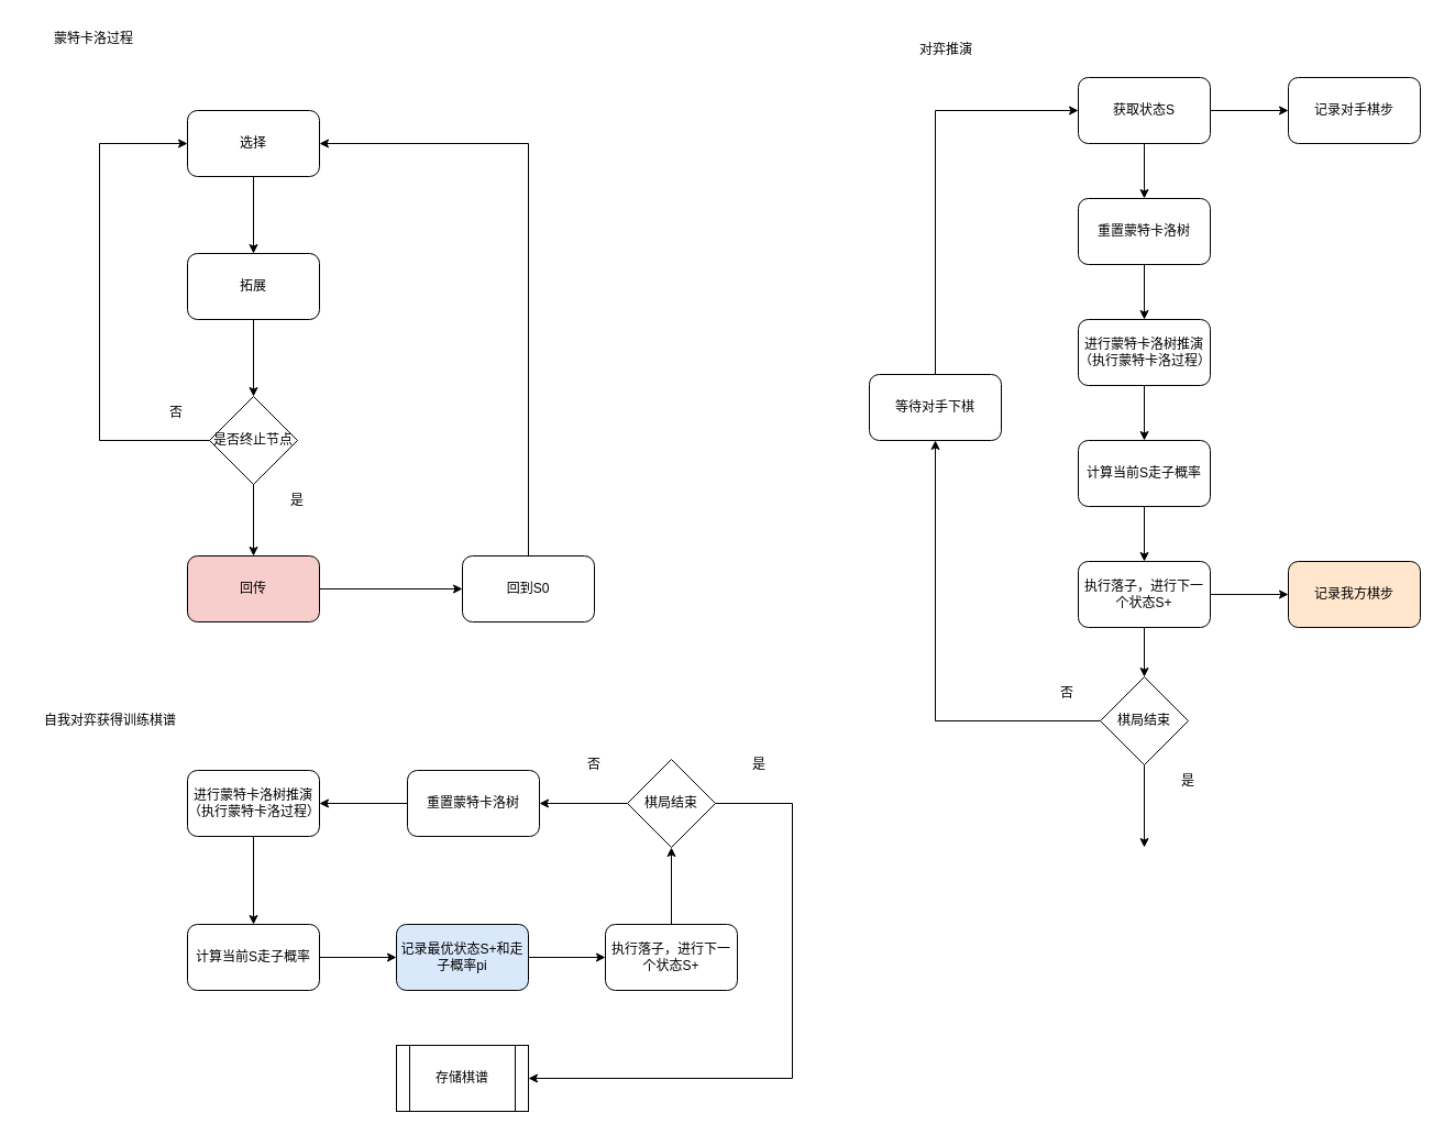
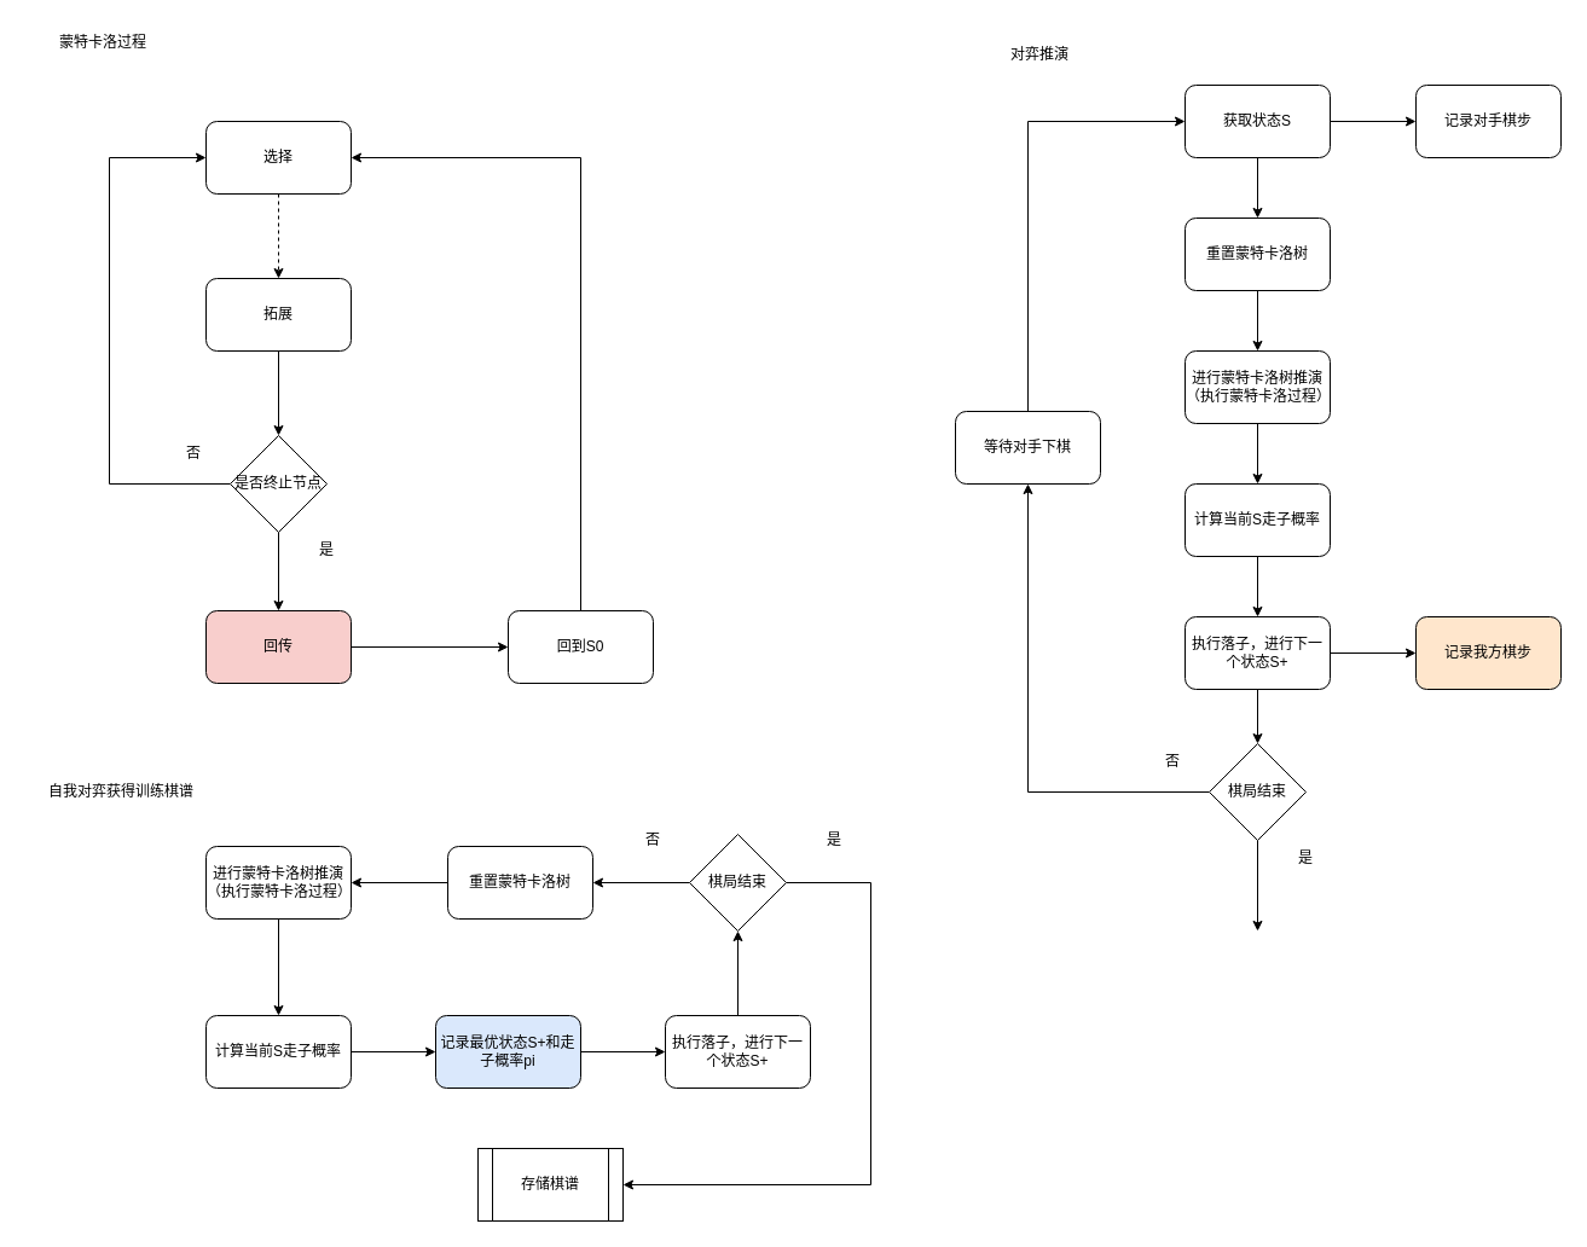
  <mxCell id="0" />
  <mxCell id="1" parent="0" />
- <mxCell id="2" style="edgeStyle=orthogonalEdgeStyle;rounded=0;orthogonalLoop=1;jettySize=auto;html=1;exitX=0.5;exitY=1;exitDx=0;exitDy=0;" edge="1" parent="1" source="3" target="6"><mxGeometry relative="1" as="geometry" /></mxCell>
+ <mxCell id="2" style="edgeStyle=orthogonalEdgeStyle;rounded=0;orthogonalLoop=1;jettySize=auto;html=1;exitX=0.5;exitY=1;exitDx=0;exitDy=0;dashed=1;" edge="1" parent="1" source="3" target="6"><mxGeometry relative="1" as="geometry" /></mxCell>
  <mxCell id="3" value="选择" style="rounded=1;whiteSpace=wrap;html=1;" vertex="1" parent="1"><mxGeometry x="170" y="100" width="120" height="60" as="geometry" /></mxCell>
  <mxCell id="4" value="蒙特卡洛过程" style="text;html=1;strokeColor=none;fillColor=none;align=center;verticalAlign=middle;whiteSpace=wrap;rounded=0;" vertex="1" parent="1"><mxGeometry x="20" y="20" width="130" height="30" as="geometry" /></mxCell>
  <mxCell id="5" style="edgeStyle=orthogonalEdgeStyle;rounded=0;orthogonalLoop=1;jettySize=auto;html=1;exitX=0.5;exitY=1;exitDx=0;exitDy=0;" edge="1" parent="1" source="6" target="9"><mxGeometry relative="1" as="geometry" /></mxCell>
  <mxCell id="6" value="拓展" style="rounded=1;whiteSpace=wrap;html=1;" vertex="1" parent="1"><mxGeometry x="170" y="230" width="120" height="60" as="geometry" /></mxCell>
  <mxCell id="7" style="edgeStyle=orthogonalEdgeStyle;rounded=0;orthogonalLoop=1;jettySize=auto;html=1;exitX=0;exitY=0.5;exitDx=0;exitDy=0;entryX=0;entryY=0.5;entryDx=0;entryDy=0;" edge="1" parent="1" source="9" target="3"><mxGeometry relative="1" as="geometry"><Array as="points"><mxPoint x="90" y="400" /><mxPoint x="90" y="130" /></Array></mxGeometry></mxCell>
  <mxCell id="8" style="edgeStyle=orthogonalEdgeStyle;rounded=0;orthogonalLoop=1;jettySize=auto;html=1;exitX=0.5;exitY=1;exitDx=0;exitDy=0;" edge="1" parent="1" source="9" target="11"><mxGeometry relative="1" as="geometry" /></mxCell>
  <mxCell id="9" value="是否终止节点" style="rhombus;whiteSpace=wrap;html=1;" vertex="1" parent="1"><mxGeometry x="190" y="360" width="80" height="80" as="geometry" /></mxCell>
  <mxCell id="10" style="edgeStyle=orthogonalEdgeStyle;rounded=0;orthogonalLoop=1;jettySize=auto;html=1;exitX=1;exitY=0.5;exitDx=0;exitDy=0;" edge="1" parent="1" source="11" target="13"><mxGeometry relative="1" as="geometry" /></mxCell>
  <mxCell id="11" value="回传" style="rounded=1;whiteSpace=wrap;html=1;fillColor=#f8cecc;" vertex="1" parent="1"><mxGeometry x="170" y="505" width="120" height="60" as="geometry" /></mxCell>
  <mxCell id="12" style="edgeStyle=orthogonalEdgeStyle;rounded=0;orthogonalLoop=1;jettySize=auto;html=1;exitX=0.5;exitY=0;exitDx=0;exitDy=0;entryX=1;entryY=0.5;entryDx=0;entryDy=0;" edge="1" parent="1" source="13" target="3"><mxGeometry relative="1" as="geometry" /></mxCell>
  <mxCell id="13" value="回到S0" style="rounded=1;whiteSpace=wrap;html=1;" vertex="1" parent="1"><mxGeometry x="420" y="505" width="120" height="60" as="geometry" /></mxCell>
  <mxCell id="14" value="自我对弈获得训练棋谱" style="text;html=1;strokeColor=none;fillColor=none;align=center;verticalAlign=middle;whiteSpace=wrap;rounded=0;" vertex="1" parent="1"><mxGeometry x="20" y="640" width="160" height="30" as="geometry" /></mxCell>
  <mxCell id="15" style="edgeStyle=orthogonalEdgeStyle;rounded=0;orthogonalLoop=1;jettySize=auto;html=1;exitX=0.5;exitY=1;exitDx=0;exitDy=0;" edge="1" parent="1" source="16" target="18"><mxGeometry relative="1" as="geometry" /></mxCell>
  <mxCell id="16" value="进行蒙特卡洛树推演&lt;br&gt;（执行蒙特卡洛过程）" style="rounded=1;whiteSpace=wrap;html=1;" vertex="1" parent="1"><mxGeometry x="170" y="700" width="120" height="60" as="geometry" /></mxCell>
  <mxCell id="17" style="edgeStyle=orthogonalEdgeStyle;rounded=0;orthogonalLoop=1;jettySize=auto;html=1;exitX=1;exitY=0.5;exitDx=0;exitDy=0;" edge="1" parent="1" source="18" target="20"><mxGeometry relative="1" as="geometry" /></mxCell>
  <mxCell id="18" value="计算当前S走子概率" style="rounded=1;whiteSpace=wrap;html=1;" vertex="1" parent="1"><mxGeometry x="170" y="840" width="120" height="60" as="geometry" /></mxCell>
  <mxCell id="19" style="edgeStyle=orthogonalEdgeStyle;rounded=0;orthogonalLoop=1;jettySize=auto;html=1;exitX=1;exitY=0.5;exitDx=0;exitDy=0;" edge="1" parent="1" source="20" target="22"><mxGeometry relative="1" as="geometry" /></mxCell>
  <mxCell id="20" value="记录最优状态S+和走子概率pi" style="rounded=1;whiteSpace=wrap;html=1;fillColor=#dae8fc;" vertex="1" parent="1"><mxGeometry x="360" y="840" width="120" height="60" as="geometry" /></mxCell>
  <mxCell id="21" style="edgeStyle=orthogonalEdgeStyle;rounded=0;orthogonalLoop=1;jettySize=auto;html=1;exitX=0.5;exitY=0;exitDx=0;exitDy=0;entryX=0.5;entryY=1;entryDx=0;entryDy=0;" edge="1" parent="1" source="22" target="25"><mxGeometry relative="1" as="geometry" /></mxCell>
  <mxCell id="22" value="执行落子，进行下一个状态S+" style="rounded=1;whiteSpace=wrap;html=1;" vertex="1" parent="1"><mxGeometry x="550" y="840" width="120" height="60" as="geometry" /></mxCell>
  <mxCell id="23" style="edgeStyle=orthogonalEdgeStyle;rounded=0;orthogonalLoop=1;jettySize=auto;html=1;exitX=0;exitY=0.5;exitDx=0;exitDy=0;" edge="1" parent="1" source="25" target="29"><mxGeometry relative="1" as="geometry" /></mxCell>
  <mxCell id="24" style="edgeStyle=orthogonalEdgeStyle;rounded=0;orthogonalLoop=1;jettySize=auto;html=1;exitX=1;exitY=0.5;exitDx=0;exitDy=0;entryX=1;entryY=0.5;entryDx=0;entryDy=0;" edge="1" parent="1" source="25" target="31"><mxGeometry relative="1" as="geometry"><Array as="points"><mxPoint x="720" y="730" /><mxPoint x="720" y="980" /></Array></mxGeometry></mxCell>
  <mxCell id="25" value="棋局结束" style="rhombus;whiteSpace=wrap;html=1;" vertex="1" parent="1"><mxGeometry x="570" y="690" width="80" height="80" as="geometry" /></mxCell>
  <mxCell id="26" value="否" style="text;html=1;strokeColor=none;fillColor=none;align=center;verticalAlign=middle;whiteSpace=wrap;rounded=0;" vertex="1" parent="1"><mxGeometry x="130" y="360" width="60" height="30" as="geometry" /></mxCell>
  <mxCell id="27" value="是" style="text;html=1;strokeColor=none;fillColor=none;align=center;verticalAlign=middle;whiteSpace=wrap;rounded=0;" vertex="1" parent="1"><mxGeometry x="240" y="440" width="60" height="30" as="geometry" /></mxCell>
  <mxCell id="28" style="edgeStyle=orthogonalEdgeStyle;rounded=0;orthogonalLoop=1;jettySize=auto;html=1;exitX=0;exitY=0.5;exitDx=0;exitDy=0;" edge="1" parent="1" source="29" target="16"><mxGeometry relative="1" as="geometry" /></mxCell>
  <mxCell id="29" value="重置蒙特卡洛树" style="rounded=1;whiteSpace=wrap;html=1;" vertex="1" parent="1"><mxGeometry x="370" y="700" width="120" height="60" as="geometry" /></mxCell>
  <mxCell id="30" value="否" style="text;html=1;strokeColor=none;fillColor=none;align=center;verticalAlign=middle;whiteSpace=wrap;rounded=0;" vertex="1" parent="1"><mxGeometry x="510" y="680" width="60" height="30" as="geometry" /></mxCell>
- <mxCell id="31" value="存储棋谱" style="shape=process;whiteSpace=wrap;html=1;backgroundOutline=1;" vertex="1" parent="1"><mxGeometry x="360" y="950" width="120" height="60" as="geometry" /></mxCell>
+ <mxCell id="31" value="存储棋谱" style="shape=process;whiteSpace=wrap;html=1;backgroundOutline=1;" vertex="1" parent="1"><mxGeometry x="395" y="950" width="120" height="60" as="geometry" /></mxCell>
  <mxCell id="32" value="是" style="text;html=1;strokeColor=none;fillColor=none;align=center;verticalAlign=middle;whiteSpace=wrap;rounded=0;" vertex="1" parent="1"><mxGeometry x="660" y="680" width="60" height="30" as="geometry" /></mxCell>
  <mxCell id="33" value="对弈推演" style="text;html=1;strokeColor=none;fillColor=none;align=center;verticalAlign=middle;whiteSpace=wrap;rounded=0;" vertex="1" parent="1"><mxGeometry x="810" y="30" width="100" height="30" as="geometry" /></mxCell>
  <mxCell id="34" style="edgeStyle=orthogonalEdgeStyle;rounded=0;orthogonalLoop=1;jettySize=auto;html=1;exitX=0.5;exitY=1;exitDx=0;exitDy=0;" edge="1" parent="1" source="36" target="38"><mxGeometry relative="1" as="geometry" /></mxCell>
  <mxCell id="35" style="edgeStyle=orthogonalEdgeStyle;rounded=0;orthogonalLoop=1;jettySize=auto;html=1;exitX=1;exitY=0.5;exitDx=0;exitDy=0;" edge="1" parent="1" source="36" target="39"><mxGeometry relative="1" as="geometry" /></mxCell>
  <mxCell id="36" value="获取状态S" style="rounded=1;whiteSpace=wrap;html=1;" vertex="1" parent="1"><mxGeometry x="980" y="70" width="120" height="60" as="geometry" /></mxCell>
  <mxCell id="37" style="edgeStyle=orthogonalEdgeStyle;rounded=0;orthogonalLoop=1;jettySize=auto;html=1;exitX=0.5;exitY=1;exitDx=0;exitDy=0;" edge="1" parent="1" source="38" target="41"><mxGeometry relative="1" as="geometry" /></mxCell>
  <mxCell id="38" value="重置蒙特卡洛树" style="rounded=1;whiteSpace=wrap;html=1;" vertex="1" parent="1"><mxGeometry x="980" y="180" width="120" height="60" as="geometry" /></mxCell>
  <mxCell id="39" value="记录对手棋步" style="rounded=1;whiteSpace=wrap;html=1;" vertex="1" parent="1"><mxGeometry x="1171" y="70" width="120" height="60" as="geometry" /></mxCell>
  <mxCell id="40" style="edgeStyle=orthogonalEdgeStyle;rounded=0;orthogonalLoop=1;jettySize=auto;html=1;exitX=0.5;exitY=1;exitDx=0;exitDy=0;" edge="1" parent="1" source="41" target="43"><mxGeometry relative="1" as="geometry" /></mxCell>
  <mxCell id="41" value="进行蒙特卡洛树推演&lt;br&gt;（执行蒙特卡洛过程）" style="rounded=1;whiteSpace=wrap;html=1;" vertex="1" parent="1"><mxGeometry x="980" y="290" width="120" height="60" as="geometry" /></mxCell>
  <mxCell id="42" style="edgeStyle=orthogonalEdgeStyle;rounded=0;orthogonalLoop=1;jettySize=auto;html=1;exitX=0.5;exitY=1;exitDx=0;exitDy=0;" edge="1" parent="1" source="43" target="46"><mxGeometry relative="1" as="geometry" /></mxCell>
  <mxCell id="43" value="&lt;span&gt;计算当前S走子概率&lt;/span&gt;" style="rounded=1;whiteSpace=wrap;html=1;" vertex="1" parent="1"><mxGeometry x="980" y="400" width="120" height="60" as="geometry" /></mxCell>
  <mxCell id="44" style="edgeStyle=orthogonalEdgeStyle;rounded=0;orthogonalLoop=1;jettySize=auto;html=1;exitX=1;exitY=0.5;exitDx=0;exitDy=0;" edge="1" parent="1" source="46" target="47"><mxGeometry relative="1" as="geometry" /></mxCell>
  <mxCell id="45" style="edgeStyle=orthogonalEdgeStyle;rounded=0;orthogonalLoop=1;jettySize=auto;html=1;exitX=0.5;exitY=1;exitDx=0;exitDy=0;" edge="1" parent="1" source="46" target="50"><mxGeometry relative="1" as="geometry" /></mxCell>
  <mxCell id="46" value="执行落子，进行下一个状态S+" style="rounded=1;whiteSpace=wrap;html=1;" vertex="1" parent="1"><mxGeometry x="980" y="510" width="120" height="60" as="geometry" /></mxCell>
  <mxCell id="47" value="记录我方棋步" style="rounded=1;whiteSpace=wrap;html=1;fillColor=#ffe6cc;" vertex="1" parent="1"><mxGeometry x="1171" y="510" width="120" height="60" as="geometry" /></mxCell>
  <mxCell id="48" style="edgeStyle=orthogonalEdgeStyle;rounded=0;orthogonalLoop=1;jettySize=auto;html=1;exitX=0;exitY=0.5;exitDx=0;exitDy=0;entryX=0.5;entryY=1;entryDx=0;entryDy=0;" edge="1" parent="1" source="50" target="52"><mxGeometry relative="1" as="geometry" /></mxCell>
  <mxCell id="49" style="edgeStyle=orthogonalEdgeStyle;rounded=0;orthogonalLoop=1;jettySize=auto;html=1;exitX=0.5;exitY=1;exitDx=0;exitDy=0;" edge="1" parent="1" source="50"><mxGeometry relative="1" as="geometry"><mxPoint x="1040" y="770" as="targetPoint" /></mxGeometry></mxCell>
  <mxCell id="50" value="棋局结束" style="rhombus;whiteSpace=wrap;html=1;" vertex="1" parent="1"><mxGeometry x="1000" y="615" width="80" height="80" as="geometry" /></mxCell>
  <mxCell id="51" style="edgeStyle=orthogonalEdgeStyle;rounded=0;orthogonalLoop=1;jettySize=auto;html=1;exitX=0.5;exitY=0;exitDx=0;exitDy=0;entryX=0;entryY=0.5;entryDx=0;entryDy=0;" edge="1" parent="1" source="52" target="36"><mxGeometry relative="1" as="geometry" /></mxCell>
  <mxCell id="52" value="等待对手下棋" style="rounded=1;whiteSpace=wrap;html=1;" vertex="1" parent="1"><mxGeometry x="790" y="340" width="120" height="60" as="geometry" /></mxCell>
  <mxCell id="53" value="否" style="text;html=1;strokeColor=none;fillColor=none;align=center;verticalAlign=middle;whiteSpace=wrap;rounded=0;" vertex="1" parent="1"><mxGeometry x="940" y="615" width="60" height="30" as="geometry" /></mxCell>
  <mxCell id="54" value="是" style="text;html=1;strokeColor=none;fillColor=none;align=center;verticalAlign=middle;whiteSpace=wrap;rounded=0;" vertex="1" parent="1"><mxGeometry x="1050" y="695" width="60" height="30" as="geometry" /></mxCell>
